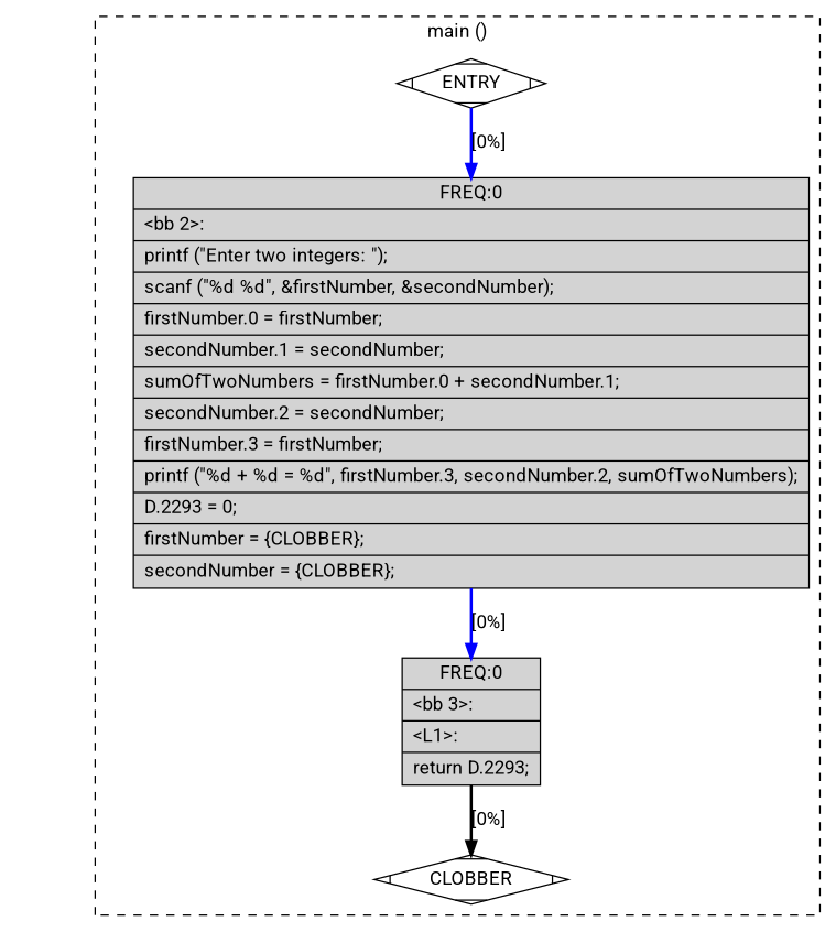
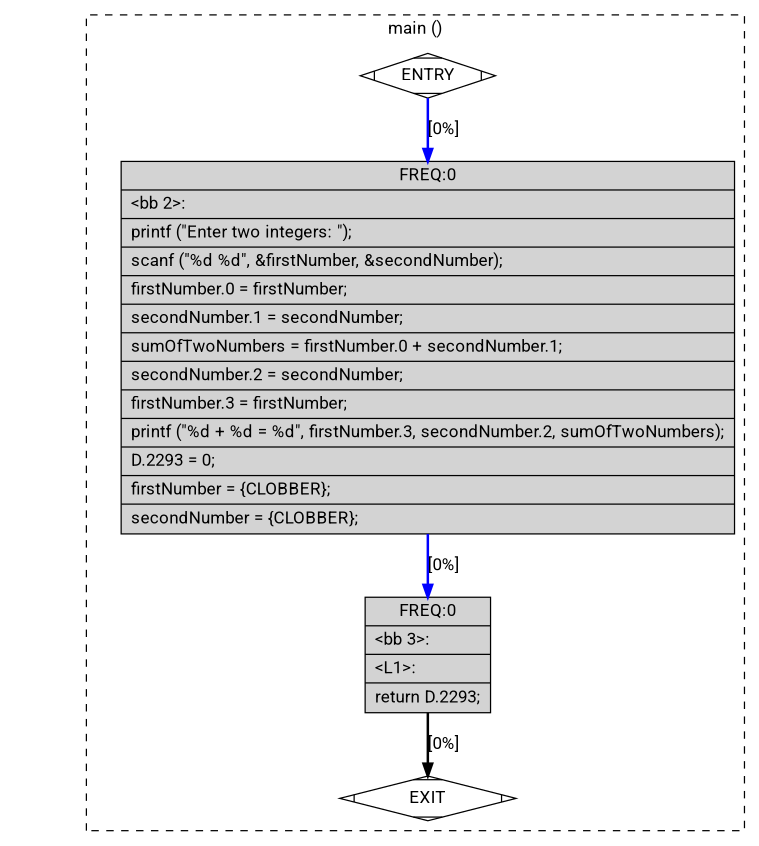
  digraph {
    fontname=Roboto
    node [fillcolor=white shape=Mdiamond style=filled fontname=Roboto]
    edge [constraint=true headport=n style="solid,bold" tailport=s fontname=Roboto color=blue weight=100]
    n1 [label=ENTRY]
-   n2 [label=CLOBBER]
+   n2 [label=EXIT]
    n3 [fillcolor=lightgrey label="{ FREQ:0 |\<bb\ 2\>:\l|printf\ (\"Enter\ two\ integers:\ \");\l|scanf\ (\"%d\ %d\",\ &firstNumber,\ &secondNumber);\l|firstNumber.0\ =\ firstNumber;\l|secondNumber.1\ =\ secondNumber;\l|sumOfTwoNumbers\ =\ firstNumber.0\ +\ secondNumber.1;\l|secondNumber.2\ =\ secondNumber;\l|firstNumber.3\ =\ firstNumber;\l|printf\ (\"%d\ +\ %d\ =\ %d\",\ firstNumber.3,\ secondNumber.2,\ sumOfTwoNumbers);\l|D.2293\ =\ 0;\l|firstNumber\ =\ \{CLOBBER\};\l|secondNumber\ =\ \{CLOBBER\};\l}" shape=record]
    n4 [fillcolor=lightgrey label="{ FREQ:0 |\<bb\ 3\>:\l|\<L1\>:\l|return\ D.2293;\l}" shape=record]
    subgraph cluster_1 {
      color=black
      label="main ()"
      style=dashed
      n1
      n2
      n3
      n4
    }
    n1 -> n2 [style=invis color="" weight=""]
    n1 -> n3 [label="[0%]"]
    n3 -> n4 [label="[0%]"]
    n4 -> n2 [color=black label="[0%]" weight=10]
  }
